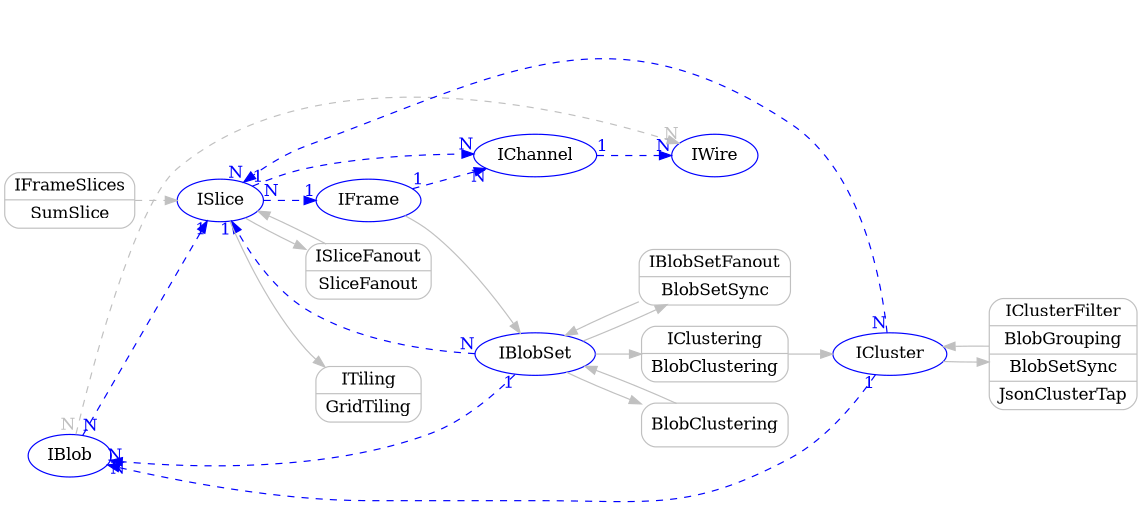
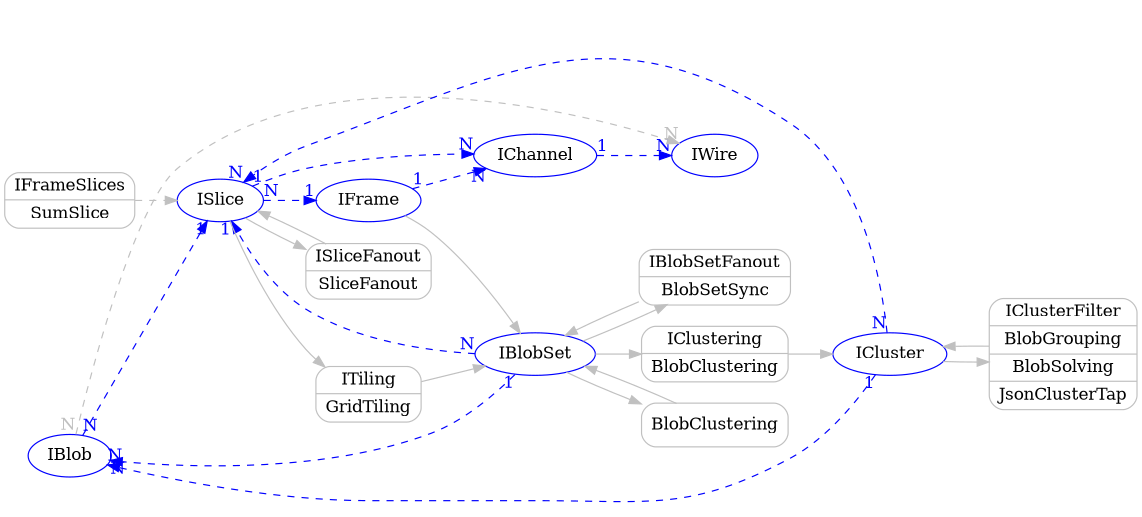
  digraph {
    rankdir=LR
    node [color=blue shape=ellipse]
    edge [color=gray fontcolor=gray weight=1]
    IChannel
    IWire
    IFrame
    IBlobSet
    n5 [color=gray label="IFrameSlices|SumSlice" shape=Mrecord]
    ISlice
    n7 [color=gray label="ITiling|GridTiling" shape=Mrecord]
    n8 [color=gray label="ISliceFanout|SliceFanout" shape=Mrecord]
    IBlob
    n10 [color=gray label="IClustering|BlobClustering" shape=Mrecord]
    n11 [color=gray label=BlobClustering shape=Mrecord]
    n12 [color=gray label="IBlobSetFanout|BlobSetSync" shape=Mrecord]
    ICluster
-   n14 [color=gray label="IClusterFilter|BlobGrouping|BlobSetSync|JsonClusterTap" shape=Mrecord]
+   n14 [color=gray label="IClusterFilter|BlobGrouping|BlobSolving|JsonClusterTap" shape=Mrecord]
    IChannel -> IWire [color=blue fontcolor=blue headlabel=N style=dashed taillabel=1 weight=100]
    IFrame -> IChannel [color=blue fontcolor=blue headlabel=N style=dashed taillabel=1 weight=100]
    IFrame -> IBlobSet
    IBlobSet -> ISlice [color=blue fontcolor=blue headlabel=1 style=dashed taillabel=N weight=100]
    IBlobSet -> IBlob [color=blue fontcolor=blue headlabel=N style=dashed taillabel=1 weight=100]
    IBlobSet -> n10
    IBlobSet -> n11
    IBlobSet -> n12
    n5 -> ISlice [style=dashed]
    ISlice -> IChannel [color=blue fontcolor=blue headlabel=N style=dashed taillabel=1 weight=100]
    ISlice -> IFrame [color=blue fontcolor=blue headlabel=1 style=dashed taillabel=N weight=100]
    ISlice -> n7
    ISlice -> n8
+   n7 -> IBlobSet
    n8 -> ISlice
    IBlob -> IWire [headlabel=N style=dashed taillabel=N]
    IBlob -> ISlice [color=blue fontcolor=blue headlabel=1 style=dashed taillabel=N weight=100]
    n10 -> ICluster
    n11 -> IBlobSet
    n12 -> IBlobSet
    ICluster -> ISlice [color=blue fontcolor=blue headlabel=N style=dashed taillabel=N weight=100]
    ICluster -> IBlob [color=blue fontcolor=blue headlabel=N style=dashed taillabel=1 weight=100]
    ICluster -> n14
    n14 -> ICluster
  }
